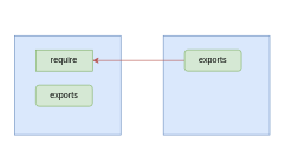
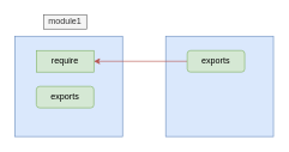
  <mxCell id="0" />
  <mxCell id="1" parent="0" />
  <mxCell id="2" value="" style="rounded=0;whiteSpace=wrap;html=1;fillColor=#dae8fc;strokeColor=#6c8ebf;" vertex="1" parent="1"><mxGeometry x="20" y="50" width="150" height="140" as="geometry" /></mxCell>
  <mxCell id="3" value="require" style="whiteSpace=wrap;html=1;fillColor=#d5e8d4;strokeColor=#82b366;rounded=0;" vertex="1" parent="1"><mxGeometry x="50" y="70" width="80" height="30" as="geometry" /></mxCell>
+ <mxCell id="4" value="module1" style="text;html=1;strokeColor=#666666;fillColor=#f5f5f5;align=center;verticalAlign=middle;whiteSpace=wrap;rounded=0;fontColor=#333333;" vertex="1" parent="1"><mxGeometry x="60" y="20" width="60" height="20" as="geometry" /></mxCell>
  <mxCell id="5" value="exports" style="rounded=1;whiteSpace=wrap;html=1;fillColor=#d5e8d4;strokeColor=#82b366;" vertex="1" parent="1"><mxGeometry x="50" y="120" width="80" height="30" as="geometry" /></mxCell>
  <mxCell id="6" value="" style="rounded=0;whiteSpace=wrap;html=1;fillColor=#dae8fc;strokeColor=#6c8ebf;" vertex="1" parent="1"><mxGeometry x="230" y="50" width="150" height="140" as="geometry" /></mxCell>
  <mxCell id="7" style="edgeStyle=orthogonalEdgeStyle;rounded=0;orthogonalLoop=1;jettySize=auto;html=1;fillColor=#f8cecc;strokeColor=#b85450;" edge="1" parent="1" source="8" target="3"><mxGeometry relative="1" as="geometry" /></mxCell>
  <mxCell id="8" value="exports" style="rounded=1;whiteSpace=wrap;html=1;fillColor=#d5e8d4;strokeColor=#82b366;" vertex="1" parent="1"><mxGeometry x="260" y="70" width="80" height="30" as="geometry" /></mxCell>
